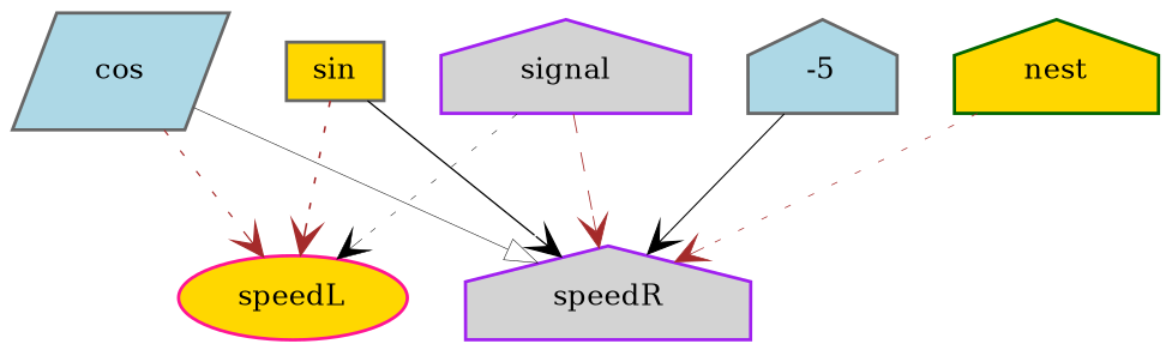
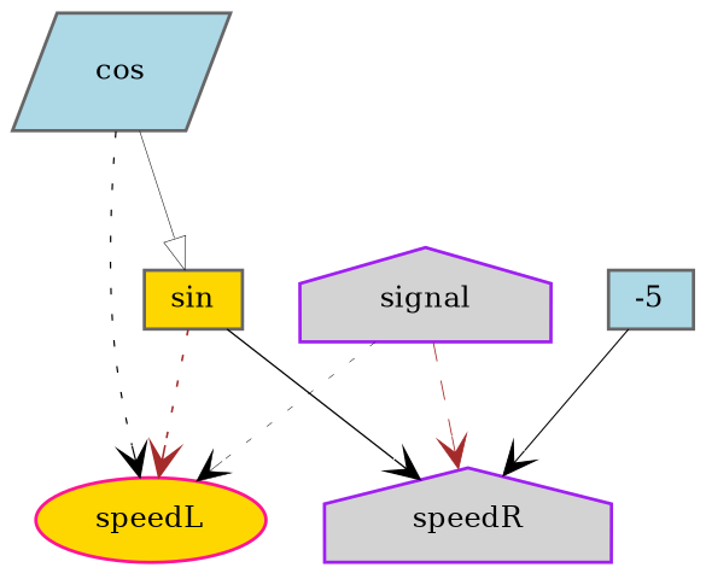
  digraph {
    node [color=gray40 fillcolor=gold fontsize=9 shape=house style=filled]
    edge [arrowhead=vee color=brown style=dotted]
    cos [fillcolor=lightblue height=0.2 shape=parallelogram width=0.2]
    speedL [color=deeppink height=0.2 shape=ellipse width=0.2]
    speedR [color=purple fillcolor=lightgrey height=0.2 width=0.2]
    sin [height=0.2 shape=box width=0.2]
-   nest [color=darkgreen height=0.2 width=0.2]
    signal [color=purple fillcolor=lightgrey height=0.2 width=0.2]
-   -5 [fillcolor=lightblue height=0.2 width=0.2]
-   cos -> speedL [penwidth=0.4323259564310784]
-   cos -> speedR [arrowhead=onormal color=black penwidth=0.18455213864280678 style=bold]
+   -5 [fillcolor=lightblue height=0.2 shape=box width=0.2]
+   cos -> speedL [color=black penwidth=0.4323259564310784]
+   cos -> sin [arrowhead=onormal color=black penwidth=0.18455213864280678 style=bold]
    sin -> speedL [penwidth=0.5739313779094968]
    sin -> speedR [color=black penwidth=0.4623949938608637 style=bold]
-   nest -> speedR [penwidth=0.2620689728843435]
    signal -> speedL [color=black penwidth=0.1764873885342432]
    signal -> speedR [penwidth=0.3060350978033644 style=dashed]
    -5 -> speedR [color=black penwidth=0.38316353846813 style=bold]
  }
